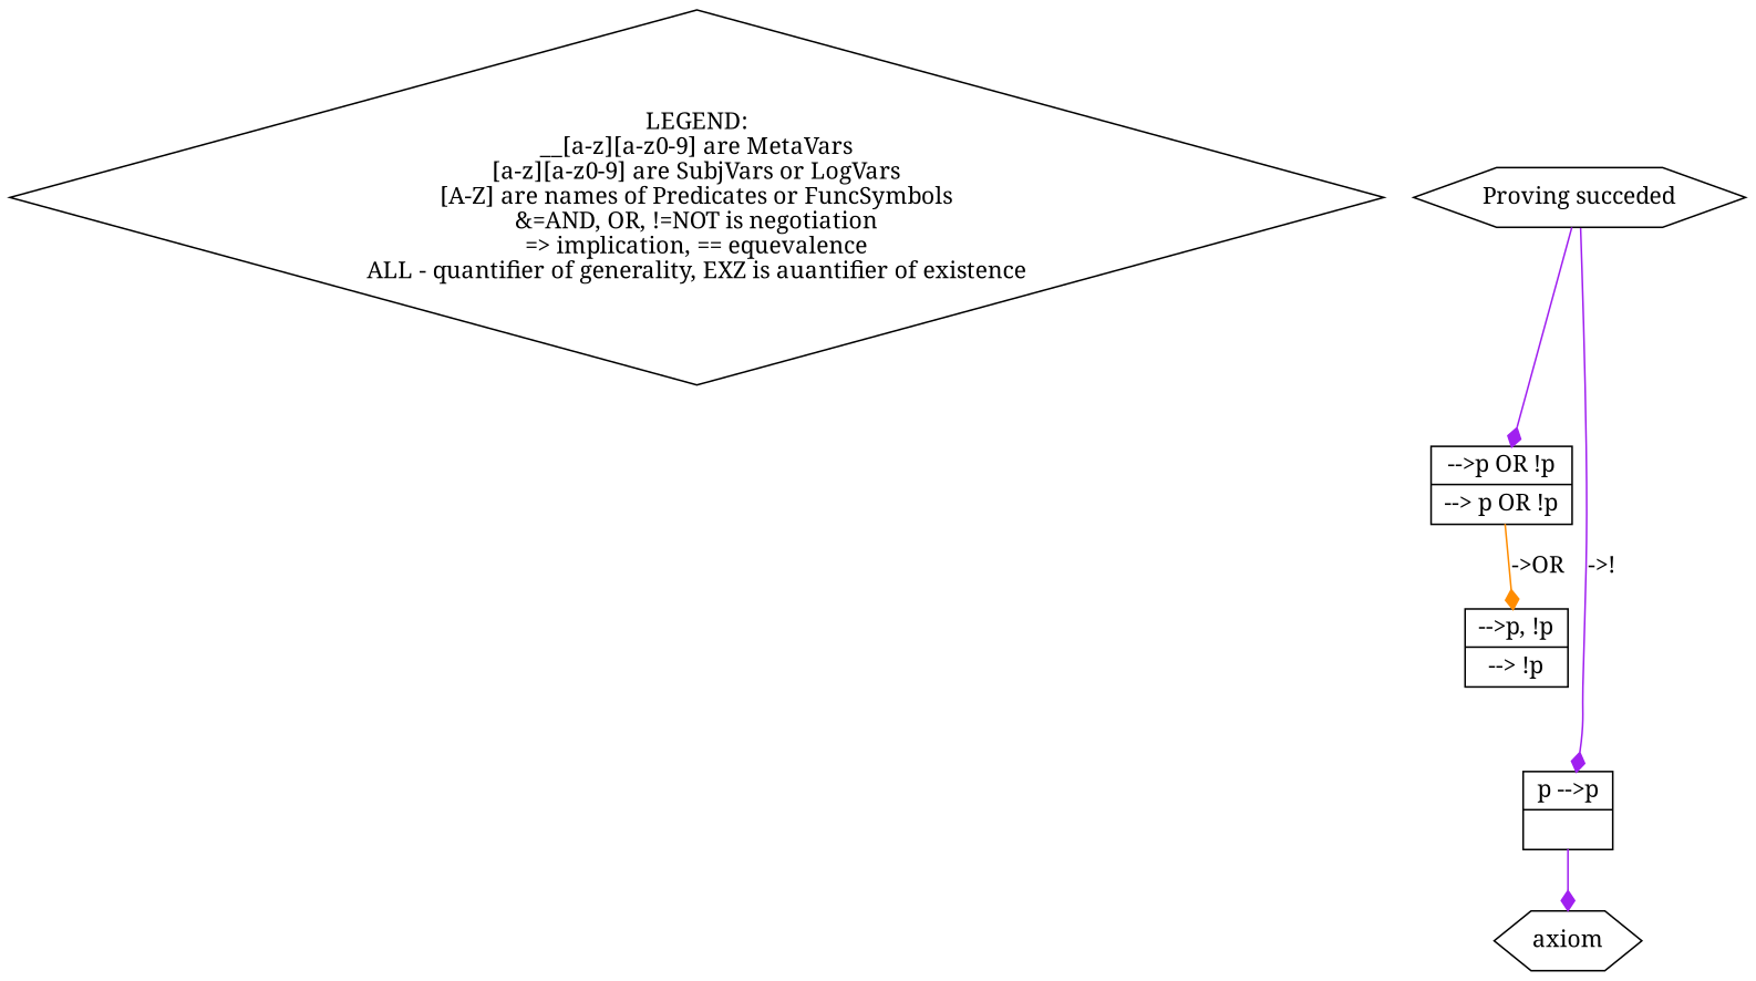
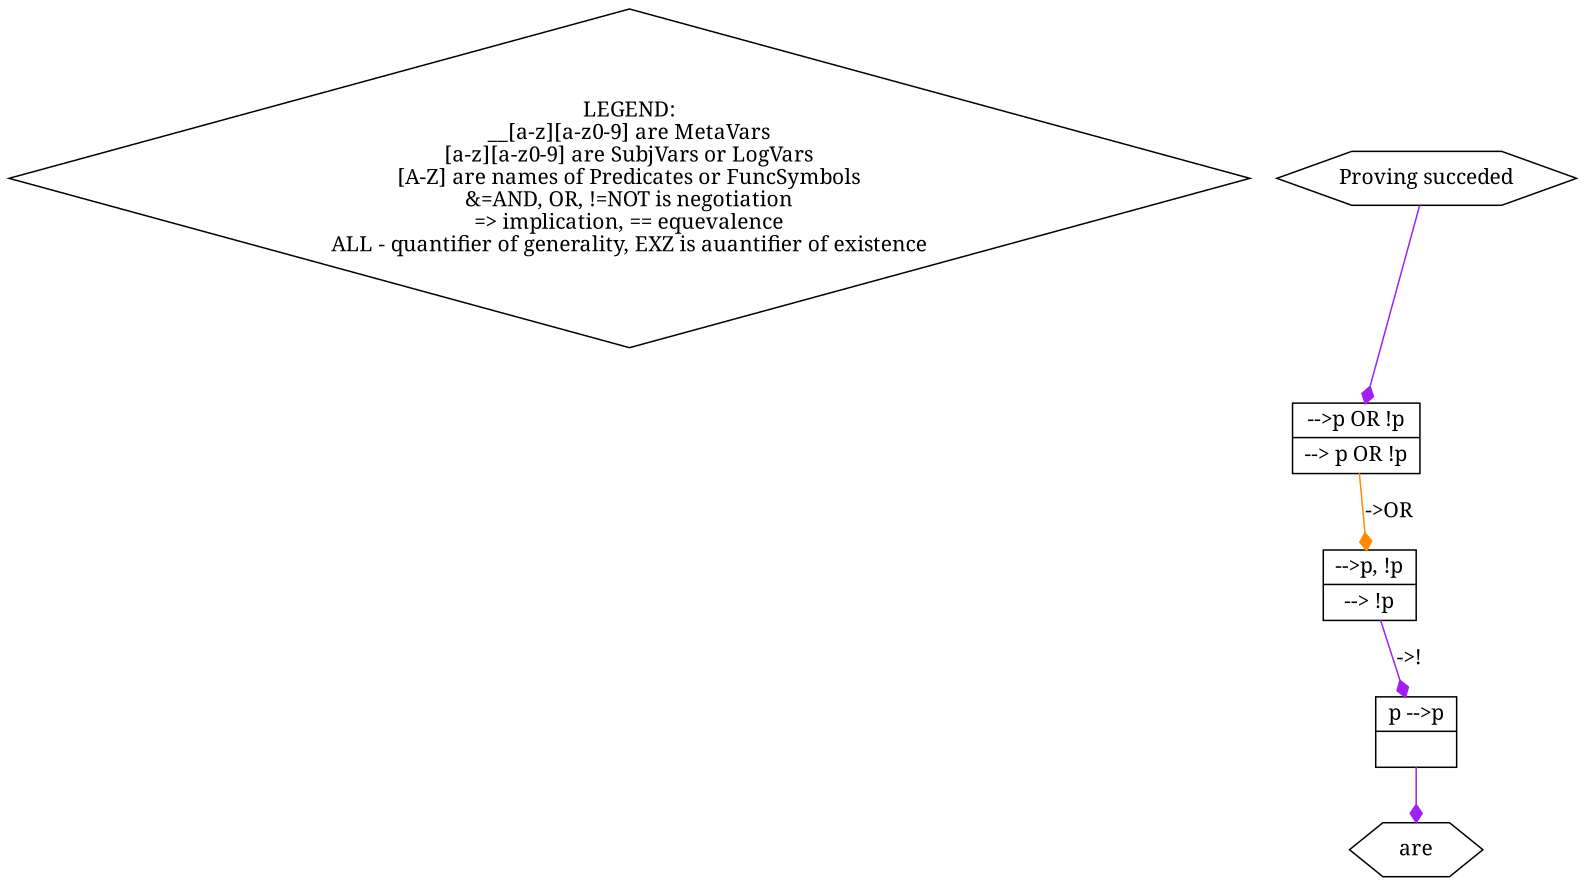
  digraph {
    fontname="Noto Serif"
    node [fontname="Noto Serif" shape=record]
    edge [arrowhead=diamond color=purple fontname="Noto Serif"]
    n1 [label="LEGEND:\n__[a-z][a-z0-9] are MetaVars\n[a-z][a-z0-9] are SubjVars or LogVars\n[A-Z] are names of Predicates or FuncSymbols\n&=AND, OR, !=NOT is negotiation\n=> implication, == equevalence\nALL - quantifier of generality, EXZ is auantifier of existence" shape=diamond]
    n2 [label="Proving succeded" shape=hexagon]
    n3 [label="{<seq>  --\>p OR !p |<lastfip> --\> p OR !p }"]
    n4 [label="{<seq>  --\>p, !p |<lastfip> --\> !p }"]
    n5 [label="{<seq> p --\>p |<lastfip>  }"]
-   n6 [label=axiom shape=hexagon]
+   n6 [label=are shape=hexagon]
    n2 -> n3
    n3 -> n4 [color=darkorange label="->OR"]
-   n2 -> n5 [label="->!"]
+   n4 -> n5 [label="->!"]
    n5 -> n6
  }
